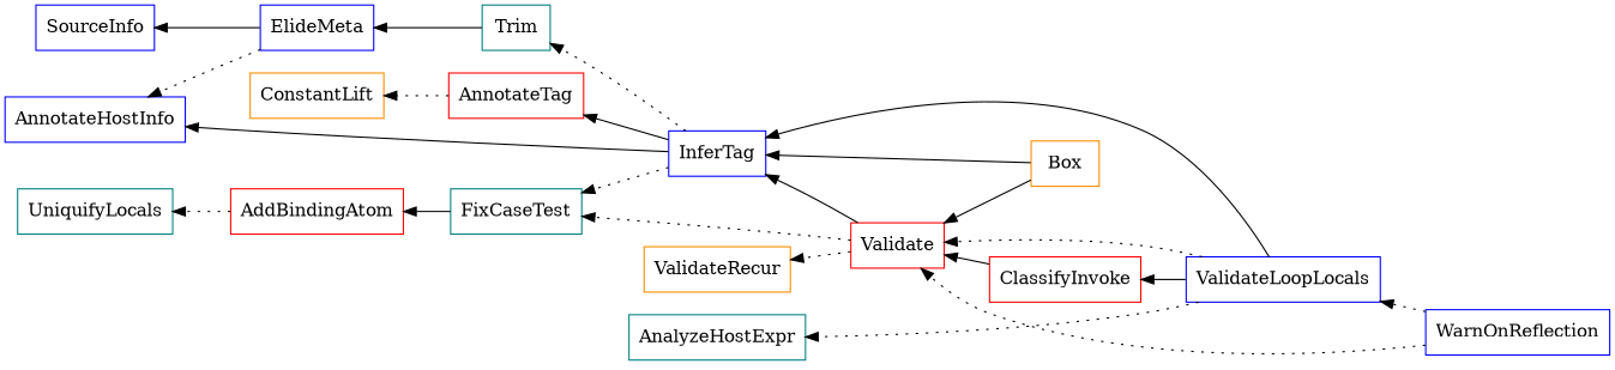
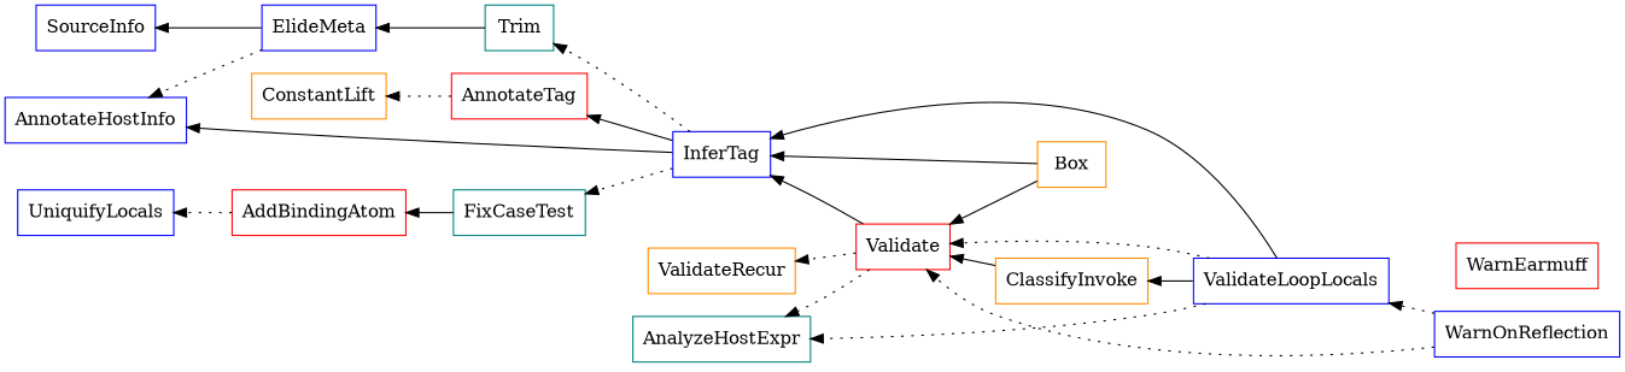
  strict digraph {
    rankdir=RL
    node [color=blue shape=box]
    edge [style=dotted]
    ConstantLift [color=darkorange]
-   UniquifyLocals [color=teal]
+   UniquifyLocals
    AnalyzeHostExpr [color=teal]
    SourceInfo
    ValidateRecur [color=darkorange]
    AnnotateTag [color=red]
    AnnotateHostInfo
    ElideMeta
    FixCaseTest [color=teal]
    AddBindingAtom [color=red]
    WarnOnReflection
    Validate [color=red]
    ValidateLoopLocals
    InferTag
-   ClassifyInvoke [color=red]
+   ClassifyInvoke [color=darkorange]
    Trim [color=teal]
    Box [color=darkorange]
+   WarnEarmuff [color=red]
    subgraph sub_1 {
      ConstantLift
      UniquifyLocals
      AnalyzeHostExpr
      SourceInfo
      ValidateRecur
      AnnotateTag
      AnnotateHostInfo
      ElideMeta
      FixCaseTest
      AddBindingAtom
      WarnOnReflection
      Validate
      ValidateLoopLocals
      InferTag
      ClassifyInvoke
      Trim
      Box
+     WarnEarmuff
    }
    AnnotateTag -> ConstantLift
    ElideMeta -> SourceInfo [style=solid]
    ElideMeta -> AnnotateHostInfo
    FixCaseTest -> AddBindingAtom [style=solid]
    AddBindingAtom -> UniquifyLocals
    WarnOnReflection -> Validate
    WarnOnReflection -> ValidateLoopLocals
-   Validate -> FixCaseTest
+   Validate -> AnalyzeHostExpr
    Validate -> ValidateRecur
    Validate -> InferTag [style=solid]
    ValidateLoopLocals -> AnalyzeHostExpr
    ValidateLoopLocals -> Validate
    ValidateLoopLocals -> InferTag [style=solid]
    ValidateLoopLocals -> ClassifyInvoke [style=solid]
    InferTag -> AnnotateTag [style=solid]
    InferTag -> AnnotateHostInfo [style=solid]
    InferTag -> FixCaseTest
    InferTag -> Trim
    ClassifyInvoke -> Validate [style=solid]
    Trim -> ElideMeta [style=solid]
    Box -> Validate [style=solid]
    Box -> InferTag [style=solid]
  }
